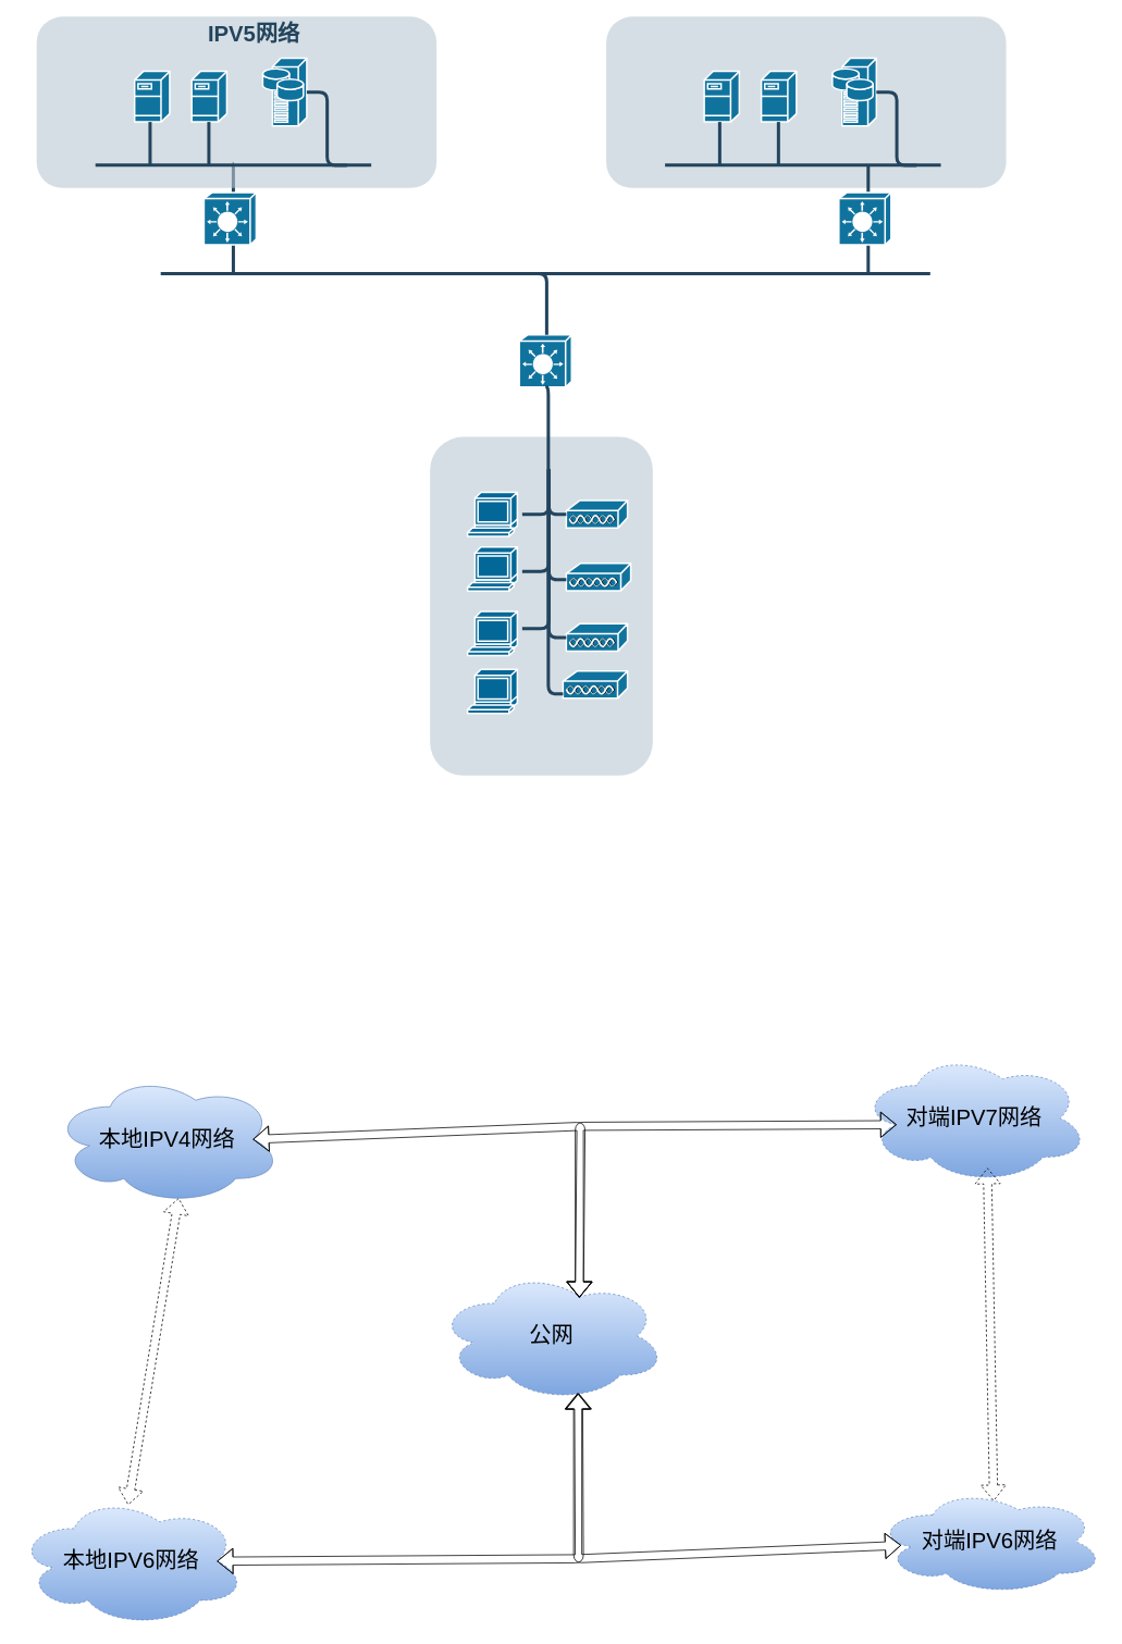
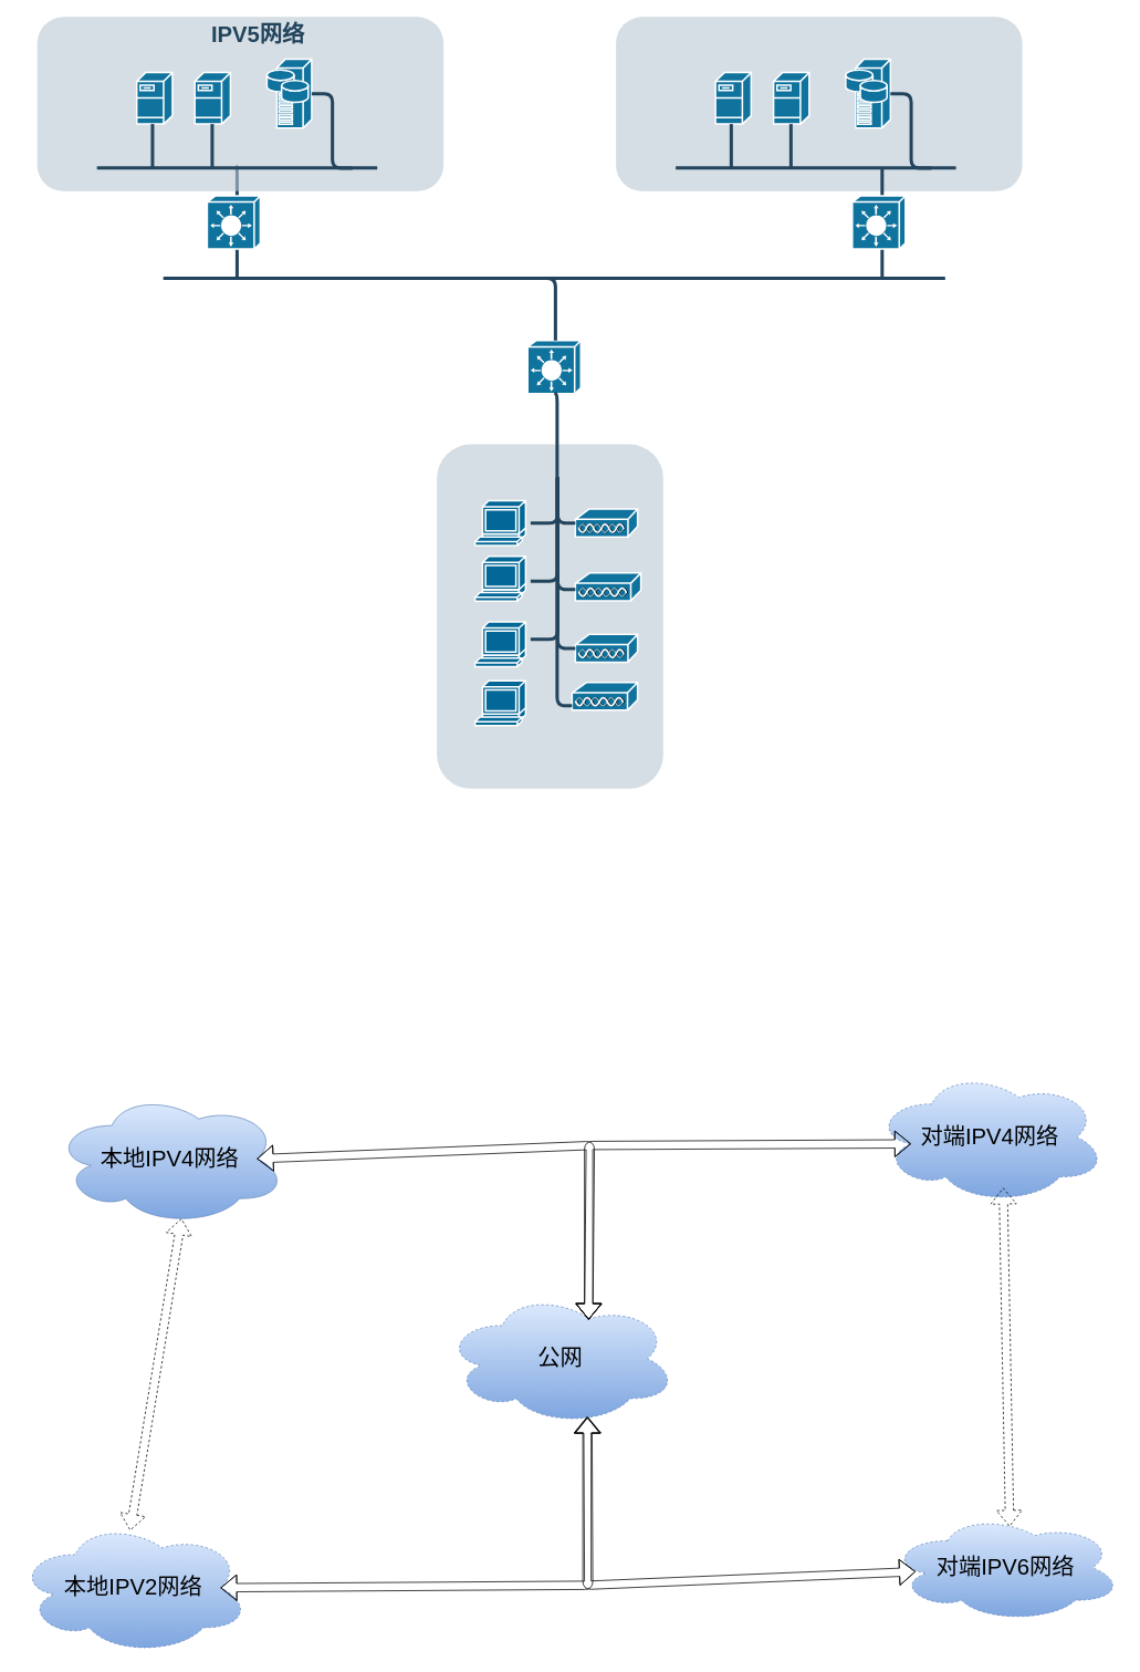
  <mxCell id="0" />
  <mxCell id="1" parent="0" />
  <mxCell id="2" value="" style="rounded=1;whiteSpace=wrap;html=1;strokeColor=none;fillColor=#BAC8D3;fontSize=24;fontColor=#23445D;align=center;opacity=60;" parent="1" vertex="1"><mxGeometry x="526" y="535" width="273" height="415" as="geometry" /></mxCell>
  <mxCell id="3" value="" style="rounded=1;whiteSpace=wrap;html=1;strokeColor=none;fillColor=#BAC8D3;fontSize=24;fontColor=#23445D;align=center;opacity=60;" parent="1" vertex="1"><mxGeometry x="742" y="20" width="490" height="210" as="geometry" /></mxCell>
  <mxCell id="4" value="" style="shape=mxgraph.cisco.servers.fileserver;html=1;dashed=0;fillColor=#10739E;strokeColor=#ffffff;strokeWidth=2;verticalLabelPosition=bottom;verticalAlign=top;fontFamily=Helvetica;fontSize=36;fontColor=#FFB366" parent="1" vertex="1"><mxGeometry x="862" y="87" width="43" height="62" as="geometry" /></mxCell>
  <mxCell id="5" value="" style="shape=mxgraph.cisco.servers.fileserver;html=1;dashed=0;fillColor=#10739E;strokeColor=#ffffff;strokeWidth=2;verticalLabelPosition=bottom;verticalAlign=top;fontFamily=Helvetica;fontSize=36;fontColor=#FFB366" parent="1" vertex="1"><mxGeometry x="932" y="87" width="43" height="62" as="geometry" /></mxCell>
  <mxCell id="6" value="" style="shape=mxgraph.cisco.servers.storage_server;html=1;dashed=0;fillColor=#10739E;strokeColor=#ffffff;strokeWidth=2;verticalLabelPosition=bottom;verticalAlign=top;fontFamily=Helvetica;fontSize=36;fontColor=#FFB366" parent="1" vertex="1"><mxGeometry x="1019" y="71" width="54" height="83" as="geometry" /></mxCell>
  <mxCell id="7" value="" style="shape=mxgraph.cisco.switches.layer_3_switch;html=1;dashed=0;fillColor=#10739E;strokeColor=#ffffff;strokeWidth=2;verticalLabelPosition=bottom;verticalAlign=top;fontFamily=Helvetica;fontSize=36;fontColor=#FFB366" parent="1" vertex="1"><mxGeometry x="635.5" y="410" width="64" height="64" as="geometry" /></mxCell>
  <mxCell id="8" value="" style="shape=mxgraph.cisco.misc.access_point;html=1;dashed=0;fillColor=#10739E;strokeColor=#ffffff;strokeWidth=2;verticalLabelPosition=bottom;verticalAlign=top;fontFamily=Helvetica;fontSize=36;fontColor=#FFB366" parent="1" vertex="1"><mxGeometry x="693" y="690" width="79" height="34" as="geometry" /></mxCell>
  <mxCell id="9" value="" style="shape=mxgraph.cisco.misc.access_point;html=1;dashed=0;fillColor=#10739E;strokeColor=#ffffff;strokeWidth=2;verticalLabelPosition=bottom;verticalAlign=top;fontFamily=Helvetica;fontSize=36;fontColor=#FFB366" parent="1" vertex="1"><mxGeometry x="693" y="764" width="75" height="34" as="geometry" /></mxCell>
  <mxCell id="10" value="" style="shape=mxgraph.cisco.misc.access_point;html=1;dashed=0;fillColor=#10739E;strokeColor=#ffffff;strokeWidth=2;verticalLabelPosition=bottom;verticalAlign=top;fontFamily=Helvetica;fontSize=36;fontColor=#FFB366" parent="1" vertex="1"><mxGeometry x="693" y="613" width="75" height="34" as="geometry" /></mxCell>
  <mxCell id="11" value="" style="line;html=1;strokeColor=#23445D;" parent="1" vertex="1"><mxGeometry x="814" y="197" width="338" height="10" as="geometry" /></mxCell>
  <mxCell id="12" value="" style="line;html=1;strokeColor=#23445D;" parent="1" vertex="1"><mxGeometry x="196" y="330" width="943" height="10" as="geometry" /></mxCell>
  <mxCell id="13" value="" style="edgeStyle=elbowEdgeStyle;elbow=horizontal;endArrow=none;html=1;strokeColor=#23445D;endFill=0;strokeWidth=4;rounded=1" parent="1" edge="1"><mxGeometry width="100" height="100" relative="1" as="geometry"><mxPoint x="284" y="200" as="sourcePoint" /><mxPoint x="285" y="242" as="targetPoint" /></mxGeometry></mxCell>
  <mxCell id="14" value="" style="edgeStyle=elbowEdgeStyle;elbow=horizontal;endArrow=none;html=1;strokeColor=#23445D;endFill=0;strokeWidth=4;rounded=1" parent="1" edge="1"><mxGeometry width="100" height="100" relative="1" as="geometry"><mxPoint x="285" y="292" as="sourcePoint" /><mxPoint x="284.278" y="335.083" as="targetPoint" /></mxGeometry></mxCell>
  <mxCell id="15" value="" style="edgeStyle=elbowEdgeStyle;elbow=horizontal;endArrow=none;html=1;strokeColor=#23445D;endFill=0;strokeWidth=4;rounded=1" parent="1" source="4" edge="1"><mxGeometry width="100" height="100" relative="1" as="geometry"><mxPoint x="881" y="160" as="sourcePoint" /><mxPoint x="881.278" y="202.083" as="targetPoint" /></mxGeometry></mxCell>
  <mxCell id="16" value="" style="edgeStyle=elbowEdgeStyle;elbow=horizontal;endArrow=none;html=1;strokeColor=#23445D;endFill=0;strokeWidth=4;rounded=1" parent="1" source="5" edge="1"><mxGeometry width="100" height="100" relative="1" as="geometry"><mxPoint x="953" y="160" as="sourcePoint" /><mxPoint x="953.278" y="202.083" as="targetPoint" /></mxGeometry></mxCell>
  <mxCell id="17" value="" style="edgeStyle=elbowEdgeStyle;elbow=horizontal;endArrow=none;html=1;strokeColor=#23445D;endFill=0;strokeWidth=4;rounded=1" parent="1" source="6" edge="1"><mxGeometry width="100" height="100" relative="1" as="geometry"><mxPoint x="1122" y="160" as="sourcePoint" /><mxPoint x="1122.278" y="202.083" as="targetPoint" /></mxGeometry></mxCell>
  <mxCell id="18" value="" style="edgeStyle=elbowEdgeStyle;elbow=horizontal;endArrow=none;html=1;strokeColor=#23445D;endFill=0;strokeWidth=4;rounded=1" parent="1" edge="1"><mxGeometry width="100" height="100" relative="1" as="geometry"><mxPoint x="1063" y="202" as="sourcePoint" /><mxPoint x="1063" y="242" as="targetPoint" /></mxGeometry></mxCell>
  <mxCell id="19" value="" style="edgeStyle=elbowEdgeStyle;elbow=horizontal;endArrow=none;html=1;strokeColor=#23445D;endFill=0;strokeWidth=4;rounded=1" parent="1" edge="1"><mxGeometry width="100" height="100" relative="1" as="geometry"><mxPoint x="1063" y="293" as="sourcePoint" /><mxPoint x="1063.278" y="335.083" as="targetPoint" /></mxGeometry></mxCell>
  <mxCell id="20" value="" style="edgeStyle=elbowEdgeStyle;elbow=horizontal;endArrow=none;html=1;strokeColor=#23445D;endFill=0;strokeWidth=4;rounded=1" parent="1" target="7" edge="1"><mxGeometry width="100" height="100" relative="1" as="geometry"><mxPoint x="482" y="335" as="sourcePoint" /><mxPoint x="482.278" y="377.083" as="targetPoint" /><Array as="points"><mxPoint x="669" y="370" /></Array></mxGeometry></mxCell>
  <mxCell id="21" style="edgeStyle=orthogonalEdgeStyle;rounded=1;html=1;strokeColor=#23445D;endArrow=none;endFill=0;strokeWidth=4" parent="1" edge="1"><mxGeometry relative="1" as="geometry"><Array as="points"><mxPoint x="672" y="630" /></Array><mxPoint x="671.6" y="575" as="sourcePoint" /><mxPoint x="639" y="630" as="targetPoint" /></mxGeometry></mxCell>
  <mxCell id="22" style="edgeStyle=orthogonalEdgeStyle;rounded=1;html=1;strokeColor=#23445D;endArrow=none;endFill=0;strokeWidth=4" parent="1" edge="1"><mxGeometry relative="1" as="geometry"><Array as="points"><mxPoint x="672" y="700" /></Array><mxPoint x="671.6" y="575" as="sourcePoint" /><mxPoint x="639" y="700" as="targetPoint" /></mxGeometry></mxCell>
  <mxCell id="23" style="edgeStyle=orthogonalEdgeStyle;rounded=1;html=1;strokeColor=#23445D;endArrow=none;endFill=0;strokeWidth=4" parent="1" edge="1"><mxGeometry relative="1" as="geometry"><Array as="points"><mxPoint x="672" y="770" /></Array><mxPoint x="671.6" y="575" as="sourcePoint" /><mxPoint x="639" y="770" as="targetPoint" /></mxGeometry></mxCell>
  <mxCell id="24" style="edgeStyle=orthogonalEdgeStyle;rounded=1;html=1;strokeColor=#23445D;endArrow=none;endFill=0;strokeWidth=4" parent="1" target="10" edge="1"><mxGeometry relative="1" as="geometry"><Array as="points"><mxPoint x="672" y="630" /></Array><mxPoint x="671.6" y="575" as="sourcePoint" /></mxGeometry></mxCell>
  <mxCell id="25" style="edgeStyle=orthogonalEdgeStyle;rounded=1;html=1;strokeColor=#23445D;endArrow=none;endFill=0;strokeWidth=4" parent="1" target="8" edge="1"><mxGeometry relative="1" as="geometry"><Array as="points"><mxPoint x="672" y="710" /></Array><mxPoint x="671.6" y="575" as="sourcePoint" /></mxGeometry></mxCell>
  <mxCell id="26" style="edgeStyle=orthogonalEdgeStyle;rounded=1;html=1;strokeColor=#23445D;endArrow=none;endFill=0;strokeWidth=4" parent="1" target="9" edge="1"><mxGeometry relative="1" as="geometry"><Array as="points"><mxPoint x="672" y="781" /></Array><mxPoint x="671.6" y="575" as="sourcePoint" /></mxGeometry></mxCell>
  <mxCell id="27" value="" style="shape=mxgraph.cisco.misc.access_point;html=1;dashed=0;fillColor=#10739E;strokeColor=#ffffff;strokeWidth=2;verticalLabelPosition=bottom;verticalAlign=top;fontFamily=Helvetica;fontSize=36;fontColor=#FFB366" parent="1" vertex="1"><mxGeometry x="689" y="822" width="79" height="34" as="geometry" /></mxCell>
  <mxCell id="28" style="edgeStyle=orthogonalEdgeStyle;rounded=1;html=1;endArrow=none;endFill=0;strokeColor=#23445D;strokeWidth=4;fontSize=14;fontColor=#990000;exitX=0.5;exitY=1;exitDx=0;exitDy=0;exitPerimeter=0;" parent="1" source="7" target="27" edge="1"><mxGeometry relative="1" as="geometry"><Array as="points"><mxPoint x="671" y="474" /><mxPoint x="671" y="850" /></Array><mxPoint x="671.6" y="575" as="sourcePoint" /></mxGeometry></mxCell>
  <mxCell id="29" style="edgeStyle=orthogonalEdgeStyle;curved=1;rounded=0;jumpStyle=none;html=1;exitX=0.75;exitY=0;entryX=0.75;entryY=0;shadow=0;labelBackgroundColor=#ffffff;startArrow=none;startFill=0;endArrow=none;endFill=0;endSize=10;jettySize=auto;orthogonalLoop=1;strokeColor=#23445D;strokeWidth=2;fillColor=#F08705;fontFamily=Helvetica;fontSize=25;fontColor=#23445D;align=left;" parent="1" edge="1"><mxGeometry relative="1" as="geometry"><mxPoint x="632.75" y="424" as="sourcePoint" /><mxPoint x="632.75" y="424" as="targetPoint" /></mxGeometry></mxCell>
  <mxCell id="30" value="" style="rounded=1;whiteSpace=wrap;html=1;strokeColor=none;fillColor=#BAC8D3;fontSize=24;fontColor=#23445D;align=center;opacity=60;dashed=1;" vertex="1" parent="1"><mxGeometry x="44" y="20" width="490" height="210" as="geometry" /></mxCell>
  <mxCell id="31" value="" style="shape=mxgraph.cisco.servers.fileserver;html=1;dashed=0;fillColor=#10739E;strokeColor=#ffffff;strokeWidth=2;verticalLabelPosition=bottom;verticalAlign=top;fontFamily=Helvetica;fontSize=36;fontColor=#FFB366" vertex="1" parent="1"><mxGeometry x="164" y="87" width="43" height="62" as="geometry" /></mxCell>
  <mxCell id="32" value="" style="shape=mxgraph.cisco.servers.fileserver;html=1;dashed=0;fillColor=#10739E;strokeColor=#ffffff;strokeWidth=2;verticalLabelPosition=bottom;verticalAlign=top;fontFamily=Helvetica;fontSize=36;fontColor=#FFB366" vertex="1" parent="1"><mxGeometry x="234" y="87" width="43" height="62" as="geometry" /></mxCell>
  <mxCell id="33" value="" style="shape=mxgraph.cisco.servers.storage_server;html=1;dashed=0;fillColor=#10739E;strokeColor=#ffffff;strokeWidth=2;verticalLabelPosition=bottom;verticalAlign=top;fontFamily=Helvetica;fontSize=36;fontColor=#FFB366" vertex="1" parent="1"><mxGeometry x="321" y="71" width="54" height="83" as="geometry" /></mxCell>
  <mxCell id="34" value="" style="line;html=1;strokeColor=#23445D;" vertex="1" parent="1"><mxGeometry x="116" y="197" width="338" height="10" as="geometry" /></mxCell>
  <mxCell id="35" value="" style="edgeStyle=elbowEdgeStyle;elbow=horizontal;endArrow=none;html=1;strokeColor=#23445D;endFill=0;strokeWidth=4;rounded=1" edge="1" parent="1" source="31"><mxGeometry width="100" height="100" relative="1" as="geometry"><mxPoint x="183" y="160" as="sourcePoint" /><mxPoint x="183.278" y="202.083" as="targetPoint" /></mxGeometry></mxCell>
  <mxCell id="36" value="" style="edgeStyle=elbowEdgeStyle;elbow=horizontal;endArrow=none;html=1;strokeColor=#23445D;endFill=0;strokeWidth=4;rounded=1" edge="1" parent="1" source="32"><mxGeometry width="100" height="100" relative="1" as="geometry"><mxPoint x="255" y="160" as="sourcePoint" /><mxPoint x="255.278" y="202.083" as="targetPoint" /></mxGeometry></mxCell>
  <mxCell id="37" value="" style="edgeStyle=elbowEdgeStyle;elbow=horizontal;endArrow=none;html=1;strokeColor=#23445D;endFill=0;strokeWidth=4;rounded=1" edge="1" parent="1" source="33"><mxGeometry width="100" height="100" relative="1" as="geometry"><mxPoint x="424" y="160" as="sourcePoint" /><mxPoint x="424.278" y="202.083" as="targetPoint" /></mxGeometry></mxCell>
  <mxCell id="38" value="&lt;font color=&quot;#23445d&quot; style=&quot;font-size: 27px;&quot;&gt;IPV5网络&lt;/font&gt;" style="rounded=1;whiteSpace=wrap;html=1;strokeColor=none;fillColor=none;fontSize=27;fontColor=#742B21;align=center;fontStyle=1;strokeWidth=1;" vertex="1" parent="1"><mxGeometry x="239" y="32" width="143" height="19" as="geometry" /></mxCell>
  <mxCell id="39" value="" style="shape=mxgraph.cisco.switches.layer_3_switch;html=1;dashed=0;fillColor=#10739E;strokeColor=#ffffff;strokeWidth=2;verticalLabelPosition=bottom;verticalAlign=top;fontFamily=Helvetica;fontSize=36;fontColor=#FFB366" vertex="1" parent="1"><mxGeometry x="249" y="235.5" width="64" height="64" as="geometry" /></mxCell>
  <mxCell id="40" value="" style="shape=mxgraph.cisco.switches.layer_3_switch;html=1;dashed=0;fillColor=#10739E;strokeColor=#ffffff;strokeWidth=2;verticalLabelPosition=bottom;verticalAlign=top;fontFamily=Helvetica;fontSize=36;fontColor=#FFB366" vertex="1" parent="1"><mxGeometry x="1027" y="235.5" width="64" height="64" as="geometry" /></mxCell>
  <mxCell id="41" value="" style="shape=mxgraph.cisco.computers_and_peripherals.terminal;sketch=0;html=1;pointerEvents=1;dashed=0;fillColor=#036897;strokeColor=#ffffff;strokeWidth=2;verticalLabelPosition=bottom;verticalAlign=top;align=center;outlineConnect=0;fontSize=27;" vertex="1" parent="1"><mxGeometry x="572" y="603" width="61" height="54" as="geometry" /></mxCell>
  <mxCell id="42" value="" style="shape=mxgraph.cisco.computers_and_peripherals.terminal;sketch=0;html=1;pointerEvents=1;dashed=0;fillColor=#036897;strokeColor=#ffffff;strokeWidth=2;verticalLabelPosition=bottom;verticalAlign=top;align=center;outlineConnect=0;fontSize=27;" vertex="1" parent="1"><mxGeometry x="572" y="670" width="61" height="54" as="geometry" /></mxCell>
  <mxCell id="43" value="" style="shape=mxgraph.cisco.computers_and_peripherals.terminal;sketch=0;html=1;pointerEvents=1;dashed=0;fillColor=#036897;strokeColor=#ffffff;strokeWidth=2;verticalLabelPosition=bottom;verticalAlign=top;align=center;outlineConnect=0;fontSize=27;" vertex="1" parent="1"><mxGeometry x="572" y="749" width="61" height="54" as="geometry" /></mxCell>
  <mxCell id="44" value="" style="shape=mxgraph.cisco.computers_and_peripherals.terminal;sketch=0;html=1;pointerEvents=1;dashed=0;fillColor=#036897;strokeColor=#ffffff;strokeWidth=2;verticalLabelPosition=bottom;verticalAlign=top;align=center;outlineConnect=0;fontSize=27;" vertex="1" parent="1"><mxGeometry x="572" y="820" width="61" height="54" as="geometry" /></mxCell>
  <mxCell id="45" value="公网" style="ellipse;shape=cloud;whiteSpace=wrap;html=1;dashed=1;strokeWidth=1;fontSize=27;fillColor=#dae8fc;strokeColor=#6c8ebf;gradientColor=#7ea6e0;" vertex="1" parent="1"><mxGeometry x="535" y="1557" width="280" height="160" as="geometry" /></mxCell>
  <mxCell id="46" value="&lt;span style=&quot;color: rgb(0, 0, 0);&quot;&gt;本地IPV4网络&lt;/span&gt;" style="ellipse;shape=cloud;whiteSpace=wrap;html=1;strokeWidth=1;fontSize=27;fillColor=#dae8fc;strokeColor=#6c8ebf;gradientColor=#7ea6e0;" vertex="1" parent="1"><mxGeometry x="64" y="1316" width="280" height="160" as="geometry" /></mxCell>
- <mxCell id="47" value="&lt;span style=&quot;color: rgb(0, 0, 0);&quot;&gt;本地IPV6网络&lt;/span&gt;" style="ellipse;shape=cloud;whiteSpace=wrap;html=1;dashed=1;strokeWidth=1;fontSize=27;fillColor=#dae8fc;strokeColor=#6c8ebf;gradientColor=#7ea6e0;" vertex="1" parent="1"><mxGeometry x="20" y="1833" width="280" height="160" as="geometry" /></mxCell>
- <mxCell id="48" value="&lt;span style=&quot;color: rgb(0, 0, 0);&quot;&gt;对端IPV7网络&lt;/span&gt;" style="ellipse;shape=cloud;whiteSpace=wrap;html=1;dashed=1;strokeWidth=1;fontSize=27;fillColor=#dae8fc;strokeColor=#6c8ebf;gradientColor=#7ea6e0;" vertex="1" parent="1"><mxGeometry x="1053" y="1290" width="280" height="160" as="geometry" /></mxCell>
+ <mxCell id="47" value="&lt;span style=&quot;color: rgb(0, 0, 0);&quot;&gt;本地IPV2网络&lt;/span&gt;" style="ellipse;shape=cloud;whiteSpace=wrap;html=1;dashed=1;strokeWidth=1;fontSize=27;fillColor=#dae8fc;strokeColor=#6c8ebf;gradientColor=#7ea6e0;" vertex="1" parent="1"><mxGeometry x="20" y="1833" width="280" height="160" as="geometry" /></mxCell>
+ <mxCell id="48" value="&lt;span style=&quot;color: rgb(0, 0, 0);&quot;&gt;对端IPV4网络&lt;/span&gt;" style="ellipse;shape=cloud;whiteSpace=wrap;html=1;dashed=1;strokeWidth=1;fontSize=27;fillColor=#dae8fc;strokeColor=#6c8ebf;gradientColor=#7ea6e0;" vertex="1" parent="1"><mxGeometry x="1053" y="1290" width="280" height="160" as="geometry" /></mxCell>
  <mxCell id="49" value="&lt;span style=&quot;color: rgb(0, 0, 0);&quot;&gt;对端IPV6网络&lt;/span&gt;" style="ellipse;shape=cloud;whiteSpace=wrap;html=1;dashed=1;strokeWidth=1;fontSize=27;fillColor=#dae8fc;strokeColor=#6c8ebf;gradientColor=#7ea6e0;" vertex="1" parent="1"><mxGeometry x="1072" y="1824" width="280" height="130" as="geometry" /></mxCell>
  <mxCell id="50" value="" style="shape=flexArrow;endArrow=classic;startArrow=classic;html=1;fontSize=23;sourcePerimeterSpacing=12;targetPerimeterSpacing=12;curved=1;jumpSize=26;exitX=0.486;exitY=0.069;exitDx=0;exitDy=0;exitPerimeter=0;entryX=0.55;entryY=0.95;entryDx=0;entryDy=0;entryPerimeter=0;dashed=1;" edge="1" parent="1" source="47" target="46"><mxGeometry width="100" height="100" relative="1" as="geometry"><mxPoint x="69" y="1540" as="sourcePoint" /><mxPoint x="163" y="1470" as="targetPoint" /></mxGeometry></mxCell>
  <mxCell id="51" value="" style="shape=flexArrow;endArrow=classic;startArrow=classic;html=1;fontSize=23;sourcePerimeterSpacing=12;targetPerimeterSpacing=12;curved=1;jumpSize=26;exitX=0.517;exitY=0.117;exitDx=0;exitDy=0;exitPerimeter=0;entryX=0.55;entryY=0.95;entryDx=0;entryDy=0;entryPerimeter=0;dashed=1;" edge="1" parent="1" source="49"><mxGeometry width="100" height="100" relative="1" as="geometry"><mxPoint x="1210.08" y="1839" as="sourcePoint" /><mxPoint x="1209" y="1430.96" as="targetPoint" /></mxGeometry></mxCell>
  <mxCell id="52" value="" style="shape=flexArrow;endArrow=classic;startArrow=classic;html=1;fontSize=23;sourcePerimeterSpacing=12;targetPerimeterSpacing=12;curved=1;jumpSize=26;exitX=0.875;exitY=0.5;exitDx=0;exitDy=0;exitPerimeter=0;" edge="1" parent="1" source="46"><mxGeometry width="100" height="100" relative="1" as="geometry"><mxPoint x="279" y="1370" as="sourcePoint" /><mxPoint x="709" y="1590" as="targetPoint" /><Array as="points"><mxPoint x="711" y="1380" /></Array></mxGeometry></mxCell>
  <mxCell id="53" value="" style="shape=flexArrow;endArrow=classic;startArrow=classic;html=1;fontSize=23;sourcePerimeterSpacing=12;targetPerimeterSpacing=12;curved=1;jumpSize=26;entryX=0.16;entryY=0.55;entryDx=0;entryDy=0;entryPerimeter=0;" edge="1" parent="1" target="48"><mxGeometry width="100" height="100" relative="1" as="geometry"><mxPoint x="709" y="1590" as="sourcePoint" /><mxPoint x="939" y="1400" as="targetPoint" /><Array as="points"><mxPoint x="709" y="1380" /></Array></mxGeometry></mxCell>
  <mxCell id="54" value="" style="shape=flexArrow;endArrow=classic;startArrow=classic;html=1;fontSize=23;sourcePerimeterSpacing=12;targetPerimeterSpacing=12;curved=1;jumpSize=26;entryX=0.618;entryY=0.938;entryDx=0;entryDy=0;entryPerimeter=0;exitX=0.875;exitY=0.5;exitDx=0;exitDy=0;exitPerimeter=0;" edge="1" parent="1" source="47" target="45"><mxGeometry width="100" height="100" relative="1" as="geometry"><mxPoint x="349" y="1920" as="sourcePoint" /><mxPoint x="449" y="1820" as="targetPoint" /><Array as="points"><mxPoint x="709" y="1910" /></Array></mxGeometry></mxCell>
  <mxCell id="55" value="" style="shape=flexArrow;endArrow=classic;startArrow=classic;html=1;fontSize=23;sourcePerimeterSpacing=12;targetPerimeterSpacing=12;curved=1;jumpSize=26;entryX=0.112;entryY=0.535;entryDx=0;entryDy=0;entryPerimeter=0;" edge="1" parent="1" target="49"><mxGeometry width="100" height="100" relative="1" as="geometry"><mxPoint x="707" y="1707" as="sourcePoint" /><mxPoint x="1112.8" y="1915" as="targetPoint" /><Array as="points"><mxPoint x="707" y="1910" /></Array></mxGeometry></mxCell>
